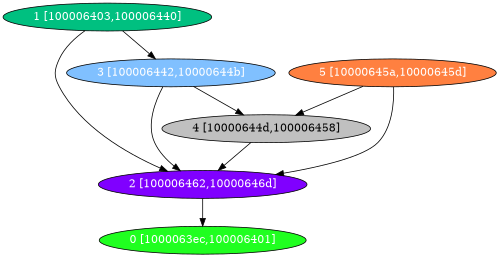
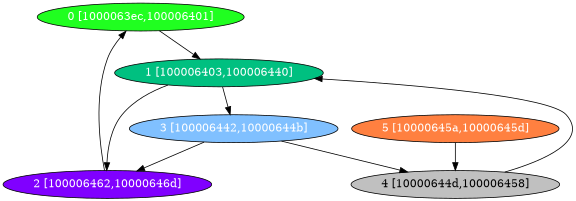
  digraph {
    node [fontcolor="#ffffff" shape=oval style=filled]
    n1 [fillcolor="#20FF20" label="0 [1000063ec,100006401]"]
    n2 [fillcolor="#00C080" label="1 [100006403,100006440]"]
    n3 [fillcolor="#8000FF" label="2 [100006462,10000646d]"]
    n4 [fillcolor="#80C0FF" label="3 [100006442,10000644b]"]
    n5 [fillcolor="#C0C0C0" fontcolor="#000000" label="4 [10000644d,100006458]"]
    n6 [fillcolor="#FF8040" label="5 [10000645a,10000645d]"]
+   n1 -> n2
    n2 -> n3
    n2 -> n4
    n3 -> n1
    n4 -> n3
    n4 -> n5
-   n5 -> n3
-   n6 -> n3
+   n5 -> n2
    n6 -> n5
  }
